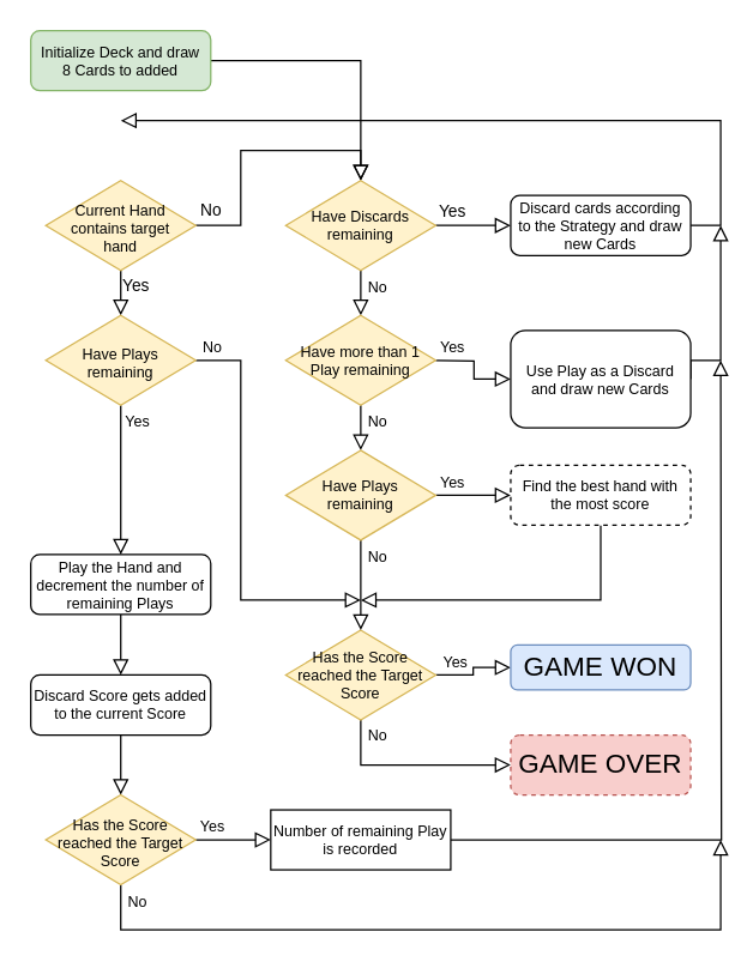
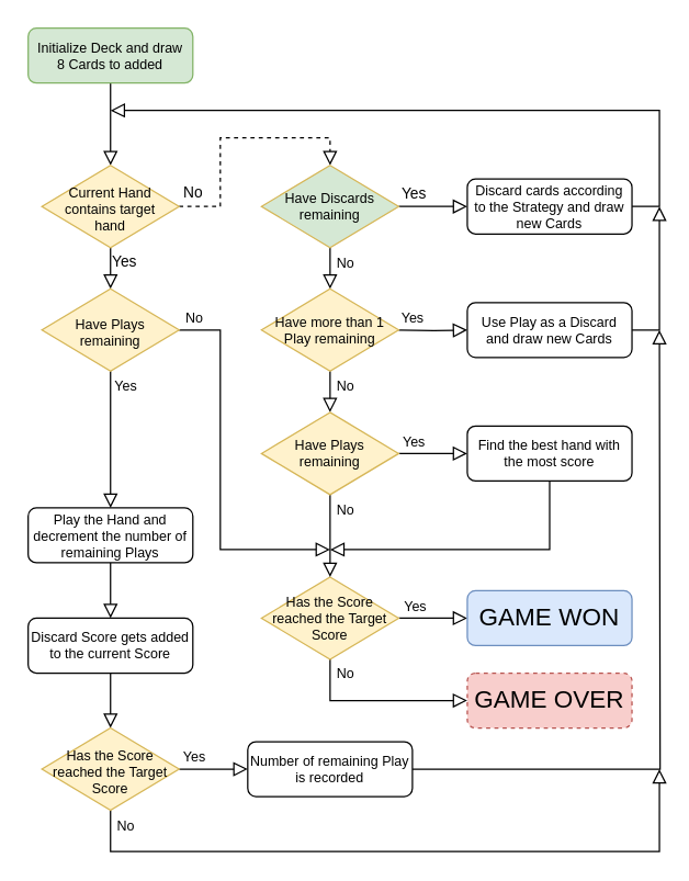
  <mxCell id="0" />
  <mxCell id="1" parent="0" />
- <mxCell id="2" value="" style="rounded=0;html=1;jettySize=auto;orthogonalLoop=1;fontSize=11;endArrow=block;endFill=0;endSize=8;strokeWidth=1;shadow=0;labelBackgroundColor=none;edgeStyle=orthogonalEdgeStyle;" parent="1" source="3" target="11" edge="1"><mxGeometry relative="1" as="geometry" /></mxCell>
+ <mxCell id="2" value="" style="rounded=0;html=1;jettySize=auto;orthogonalLoop=1;fontSize=11;endArrow=block;endFill=0;endSize=8;strokeWidth=1;shadow=0;labelBackgroundColor=none;edgeStyle=orthogonalEdgeStyle;" parent="1" source="3" target="6" edge="1"><mxGeometry relative="1" as="geometry" /></mxCell>
  <mxCell id="3" value="Initialize Deck and draw&lt;div&gt;8 Cards to added&lt;/div&gt;" style="rounded=1;whiteSpace=wrap;html=1;fontSize=10;glass=0;strokeWidth=1;shadow=0;fillColor=#d5e8d4;strokeColor=#82b366;" parent="1" vertex="1"><mxGeometry x="20" y="20" width="120" height="40" as="geometry" /></mxCell>
  <mxCell id="4" value="Yes" style="rounded=0;html=1;jettySize=auto;orthogonalLoop=1;fontSize=11;endArrow=block;endFill=0;endSize=8;strokeWidth=1;shadow=0;labelBackgroundColor=none;edgeStyle=orthogonalEdgeStyle;entryX=0.5;entryY=0;entryDx=0;entryDy=0;" parent="1" source="6" target="30" edge="1"><mxGeometry x="0.201" y="10" relative="1" as="geometry"><mxPoint as="offset" /><mxPoint x="80" y="210" as="targetPoint" /></mxGeometry></mxCell>
- <mxCell id="5" value="No" style="edgeStyle=orthogonalEdgeStyle;rounded=0;html=1;jettySize=auto;orthogonalLoop=1;fontSize=11;endArrow=block;endFill=0;endSize=8;strokeWidth=1;shadow=0;labelBackgroundColor=none;entryX=0.5;entryY=0;entryDx=0;entryDy=0;" parent="1" source="6" target="11" edge="1"><mxGeometry x="-0.889" y="10" relative="1" as="geometry"><mxPoint as="offset" /><mxPoint x="180" y="150" as="targetPoint" /></mxGeometry></mxCell>
+ <mxCell id="5" value="No" style="edgeStyle=orthogonalEdgeStyle;rounded=0;html=1;jettySize=auto;orthogonalLoop=1;fontSize=11;endArrow=block;endFill=0;endSize=8;strokeWidth=1;shadow=0;labelBackgroundColor=none;entryX=0.5;entryY=0;entryDx=0;entryDy=0;dashed=1;" parent="1" source="6" target="11" edge="1"><mxGeometry x="-0.889" y="10" relative="1" as="geometry"><mxPoint as="offset" /><mxPoint x="180" y="150" as="targetPoint" /></mxGeometry></mxCell>
  <mxCell id="6" value="Current Hand&lt;div&gt;contains target&lt;/div&gt;&lt;div&gt;hand&lt;/div&gt;" style="rhombus;html=1;shadow=0;align=center;strokeWidth=1;spacing=6;spacingTop=4;spacingLeft=0;spacingRight=0;whiteSpace=wrap;fontSize=10;fillColor=#fff2cc;strokeColor=#d6b656;" parent="1" vertex="1"><mxGeometry x="30" y="120" width="100" height="60" as="geometry" /></mxCell>
  <mxCell id="7" value="" style="edgeStyle=orthogonalEdgeStyle;shape=connector;rounded=0;orthogonalLoop=1;jettySize=auto;html=1;shadow=0;strokeColor=default;strokeWidth=1;align=center;verticalAlign=middle;fontFamily=Helvetica;fontSize=11;fontColor=default;labelBackgroundColor=none;endArrow=block;endFill=0;endSize=8;" edge="1" parent="1" source="11" target="13"><mxGeometry relative="1" as="geometry" /></mxCell>
  <mxCell id="8" value="Yes" style="edgeLabel;html=1;align=center;verticalAlign=middle;resizable=0;points=[];fontFamily=Helvetica;fontSize=11;fontColor=default;labelBackgroundColor=none;" vertex="1" connectable="0" parent="7"><mxGeometry x="-0.5" relative="1" as="geometry"><mxPoint x="-3" y="-10" as="offset" /></mxGeometry></mxCell>
  <mxCell id="9" value="" style="edgeStyle=orthogonalEdgeStyle;shape=connector;rounded=0;orthogonalLoop=1;jettySize=auto;html=1;shadow=0;strokeColor=default;strokeWidth=1;align=center;verticalAlign=middle;fontFamily=Helvetica;fontSize=10;fontColor=default;labelBackgroundColor=none;endArrow=block;endFill=0;endSize=8;" edge="1" parent="1" source="11"><mxGeometry relative="1" as="geometry"><mxPoint x="240.029" y="210.017" as="targetPoint" /></mxGeometry></mxCell>
  <mxCell id="10" value="No" style="edgeLabel;html=1;align=center;verticalAlign=middle;resizable=0;points=[];shadow=0;strokeColor=default;strokeWidth=1;spacingLeft=0;spacingRight=0;spacingTop=0;spacing=6;fontFamily=Helvetica;fontSize=10;fontColor=default;fillColor=default;" vertex="1" connectable="0" parent="9"><mxGeometry x="0.22" y="2" relative="1" as="geometry"><mxPoint x="8" y="-9" as="offset" /></mxGeometry></mxCell>
- <mxCell id="11" value="Have Discards remaining" style="rhombus;html=1;shadow=0;align=center;strokeWidth=1;spacing=6;spacingTop=0;spacingLeft=0;spacingRight=0;whiteSpace=wrap;fontSize=10;fillColor=#fff2cc;strokeColor=#d6b656;" vertex="1" parent="1"><mxGeometry x="190" y="120" width="100" height="60" as="geometry" /></mxCell>
+ <mxCell id="11" value="Have Discards remaining" style="rhombus;html=1;shadow=0;align=center;strokeWidth=1;spacing=6;spacingTop=0;spacingLeft=0;spacingRight=0;whiteSpace=wrap;fontSize=10;fillColor=#d5e8d4;strokeColor=#d6b656;" vertex="1" parent="1"><mxGeometry x="190" y="120" width="100" height="60" as="geometry" /></mxCell>
  <mxCell id="12" value="" style="edgeStyle=orthogonalEdgeStyle;shape=connector;rounded=0;orthogonalLoop=1;jettySize=auto;html=1;shadow=0;strokeColor=default;strokeWidth=1;align=center;verticalAlign=middle;fontFamily=Helvetica;fontSize=11;fontColor=default;labelBackgroundColor=none;endArrow=block;endFill=0;endSize=8;exitX=1;exitY=0.5;exitDx=0;exitDy=0;" edge="1" parent="1" source="13"><mxGeometry relative="1" as="geometry"><mxPoint x="80" y="80" as="targetPoint" /><Array as="points"><mxPoint x="480" y="150" /><mxPoint x="480" y="80" /></Array></mxGeometry></mxCell>
  <mxCell id="13" value="Discard cards according to the Strategy and draw&lt;div&gt;new Cards&lt;/div&gt;" style="rounded=1;whiteSpace=wrap;html=1;fontSize=10;glass=0;strokeWidth=1;shadow=0;" vertex="1" parent="1"><mxGeometry x="340" y="130" width="120" height="40" as="geometry" /></mxCell>
  <mxCell id="14" value="" style="edgeStyle=orthogonalEdgeStyle;shape=connector;rounded=0;orthogonalLoop=1;jettySize=auto;html=1;shadow=0;strokeColor=default;strokeWidth=1;align=center;verticalAlign=middle;fontFamily=Helvetica;fontSize=10;fontColor=default;labelBackgroundColor=none;endArrow=block;endFill=0;endSize=8;" edge="1" parent="1" target="20"><mxGeometry relative="1" as="geometry"><mxPoint x="290" y="240" as="sourcePoint" /></mxGeometry></mxCell>
  <mxCell id="15" value="Yes" style="edgeLabel;html=1;align=center;verticalAlign=middle;resizable=0;points=[];shadow=0;strokeColor=default;strokeWidth=1;spacingLeft=0;spacingRight=0;spacingTop=0;spacing=6;fontFamily=Helvetica;fontSize=10;fontColor=default;fillColor=default;" vertex="1" connectable="0" parent="14"><mxGeometry x="-0.792" y="-2" relative="1" as="geometry"><mxPoint x="5" y="-12" as="offset" /></mxGeometry></mxCell>
  <mxCell id="16" value="" style="edgeStyle=orthogonalEdgeStyle;shape=connector;rounded=0;orthogonalLoop=1;jettySize=auto;html=1;shadow=0;strokeColor=default;strokeWidth=1;align=center;verticalAlign=middle;fontFamily=Helvetica;fontSize=10;fontColor=default;labelBackgroundColor=none;endArrow=block;endFill=0;endSize=8;entryX=0.5;entryY=0;entryDx=0;entryDy=0;" edge="1" parent="1" target="48"><mxGeometry relative="1" as="geometry"><mxPoint x="240" y="270" as="sourcePoint" /><mxPoint x="240" y="300" as="targetPoint" /><Array as="points" /></mxGeometry></mxCell>
  <mxCell id="17" value="No" style="edgeLabel;html=1;align=center;verticalAlign=middle;resizable=0;points=[];shadow=0;strokeColor=default;strokeWidth=1;spacingLeft=0;spacingRight=0;spacingTop=0;spacing=6;fontFamily=Helvetica;fontSize=10;fontColor=default;fillColor=default;" vertex="1" connectable="0" parent="16"><mxGeometry relative="1" as="geometry"><mxPoint x="10" y="-5" as="offset" /></mxGeometry></mxCell>
  <mxCell id="18" value="Have more than 1 Play remaining" style="rhombus;html=1;shadow=0;align=center;strokeWidth=1;spacing=6;spacingTop=0;spacingLeft=0;spacingRight=0;whiteSpace=wrap;fontSize=10;fillColor=#fff2cc;strokeColor=#d6b656;" vertex="1" parent="1"><mxGeometry x="190" y="210" width="100" height="60" as="geometry" /></mxCell>
  <mxCell id="19" style="edgeStyle=orthogonalEdgeStyle;shape=connector;rounded=0;orthogonalLoop=1;jettySize=auto;html=1;shadow=0;strokeColor=default;strokeWidth=1;align=center;verticalAlign=middle;fontFamily=Helvetica;fontSize=10;fontColor=default;labelBackgroundColor=none;endArrow=block;endFill=0;endSize=8;exitX=1;exitY=0.5;exitDx=0;exitDy=0;" edge="1" parent="1" source="20"><mxGeometry relative="1" as="geometry"><mxPoint x="480" y="150" as="targetPoint" /><Array as="points"><mxPoint x="480" y="240" /></Array></mxGeometry></mxCell>
- <mxCell id="20" value="Use Play as a Discard&lt;div&gt;and draw&amp;nbsp;&lt;span style=&quot;background-color: transparent; color: light-dark(rgb(0, 0, 0), rgb(255, 255, 255));&quot;&gt;new Cards&lt;/span&gt;&lt;/div&gt;" style="rounded=1;whiteSpace=wrap;html=1;fontSize=10;glass=0;strokeWidth=1;shadow=0;" vertex="1" parent="1"><mxGeometry x="340" y="220" width="120" height="65" as="geometry" /></mxCell>
+ <mxCell id="20" value="Use Play as a Discard&lt;div&gt;and draw&amp;nbsp;&lt;span style=&quot;background-color: transparent; color: light-dark(rgb(0, 0, 0), rgb(255, 255, 255));&quot;&gt;new Cards&lt;/span&gt;&lt;/div&gt;" style="rounded=1;whiteSpace=wrap;html=1;fontSize=10;glass=0;strokeWidth=1;shadow=0;" vertex="1" parent="1"><mxGeometry x="340" y="220" width="120" height="40" as="geometry" /></mxCell>
  <mxCell id="21" value="GAME OVER" style="rounded=1;whiteSpace=wrap;html=1;fontSize=18;glass=0;strokeWidth=1;shadow=0;fillColor=#f8cecc;strokeColor=#b85450;dashed=1;" vertex="1" parent="1"><mxGeometry x="340" y="490" width="120" height="40" as="geometry" /></mxCell>
  <mxCell id="22" value="" style="edgeStyle=orthogonalEdgeStyle;shape=connector;rounded=0;orthogonalLoop=1;jettySize=auto;html=1;shadow=0;strokeColor=default;strokeWidth=1;align=center;verticalAlign=middle;fontFamily=Helvetica;fontSize=10;fontColor=default;labelBackgroundColor=none;endArrow=block;endFill=0;endSize=8;" edge="1" parent="1" source="23" target="25"><mxGeometry relative="1" as="geometry" /></mxCell>
  <mxCell id="23" value="Play the Hand&lt;span style=&quot;background-color: transparent; color: light-dark(rgb(0, 0, 0), rgb(255, 255, 255));&quot;&gt;&amp;nbsp;and decrement the number of remaining Plays&lt;/span&gt;" style="rounded=1;whiteSpace=wrap;html=1;fontSize=10;glass=0;strokeWidth=1;shadow=0;" vertex="1" parent="1"><mxGeometry x="20" y="369.62" width="120" height="40" as="geometry" /></mxCell>
  <mxCell id="24" value="" style="edgeStyle=orthogonalEdgeStyle;shape=connector;rounded=0;orthogonalLoop=1;jettySize=auto;html=1;shadow=0;strokeColor=default;strokeWidth=1;align=center;verticalAlign=middle;fontFamily=Helvetica;fontSize=10;fontColor=default;labelBackgroundColor=none;endArrow=block;endFill=0;endSize=8;" edge="1" parent="1" source="25" target="35"><mxGeometry relative="1" as="geometry" /></mxCell>
  <mxCell id="25" value="Discard Score gets added to the current Score" style="rounded=1;whiteSpace=wrap;html=1;fontSize=10;glass=0;strokeWidth=1;shadow=0;" vertex="1" parent="1"><mxGeometry x="20" y="450" width="120" height="40" as="geometry" /></mxCell>
  <mxCell id="26" value="" style="edgeStyle=orthogonalEdgeStyle;shape=connector;rounded=0;orthogonalLoop=1;jettySize=auto;html=1;shadow=0;strokeColor=default;strokeWidth=1;align=center;verticalAlign=middle;fontFamily=Helvetica;fontSize=10;fontColor=default;labelBackgroundColor=none;endArrow=block;endFill=0;endSize=8;" edge="1" parent="1" source="30" target="23"><mxGeometry relative="1" as="geometry" /></mxCell>
  <mxCell id="27" value="Yes" style="edgeLabel;html=1;align=center;verticalAlign=middle;resizable=0;points=[];shadow=0;strokeColor=default;strokeWidth=1;spacingLeft=0;spacingRight=0;spacingTop=0;spacing=6;fontFamily=Helvetica;fontSize=10;fontColor=default;fillColor=default;" vertex="1" connectable="0" parent="26"><mxGeometry x="-0.358" relative="1" as="geometry"><mxPoint x="10" y="-22" as="offset" /></mxGeometry></mxCell>
  <mxCell id="28" value="" style="edgeStyle=orthogonalEdgeStyle;shape=connector;rounded=0;orthogonalLoop=1;jettySize=auto;html=1;shadow=0;strokeColor=default;strokeWidth=1;align=center;verticalAlign=middle;fontFamily=Helvetica;fontSize=10;fontColor=default;labelBackgroundColor=none;endArrow=block;endFill=0;endSize=8;" edge="1" parent="1" source="30"><mxGeometry relative="1" as="geometry"><mxPoint x="240" y="400" as="targetPoint" /><Array as="points"><mxPoint x="160" y="240" /><mxPoint x="160" y="400" /><mxPoint x="240" y="400" /></Array></mxGeometry></mxCell>
  <mxCell id="29" value="No" style="edgeLabel;html=1;align=center;verticalAlign=middle;resizable=0;points=[];shadow=0;strokeColor=default;strokeWidth=1;spacingLeft=0;spacingRight=0;spacingTop=0;spacing=6;fontFamily=Helvetica;fontSize=10;fontColor=default;fillColor=default;" vertex="1" connectable="0" parent="28"><mxGeometry x="-0.873" y="-1" relative="1" as="geometry"><mxPoint x="-7" y="-11" as="offset" /></mxGeometry></mxCell>
  <mxCell id="30" value="Have Plays remaining" style="rhombus;html=1;shadow=0;align=center;strokeWidth=1;spacing=6;spacingTop=4;spacingLeft=0;spacingRight=0;whiteSpace=wrap;fontSize=10;fillColor=#fff2cc;strokeColor=#d6b656;" vertex="1" parent="1"><mxGeometry x="30" y="210" width="100" height="60" as="geometry" /></mxCell>
  <mxCell id="31" value="" style="edgeStyle=orthogonalEdgeStyle;shape=connector;rounded=0;orthogonalLoop=1;jettySize=auto;html=1;shadow=0;strokeColor=default;strokeWidth=1;align=center;verticalAlign=middle;fontFamily=Helvetica;fontSize=10;fontColor=default;labelBackgroundColor=none;endArrow=block;endFill=0;endSize=8;" edge="1" parent="1" source="35" target="37"><mxGeometry relative="1" as="geometry" /></mxCell>
  <mxCell id="32" value="Yes" style="edgeLabel;html=1;align=center;verticalAlign=middle;resizable=0;points=[];shadow=0;strokeColor=default;strokeWidth=1;spacingLeft=0;spacingRight=0;spacingTop=0;spacing=6;fontFamily=Helvetica;fontSize=10;fontColor=default;fillColor=default;" vertex="1" connectable="0" parent="31"><mxGeometry x="-0.478" y="2" relative="1" as="geometry"><mxPoint x="-3" y="-8" as="offset" /></mxGeometry></mxCell>
  <mxCell id="33" style="edgeStyle=orthogonalEdgeStyle;shape=connector;rounded=0;orthogonalLoop=1;jettySize=auto;html=1;shadow=0;strokeColor=default;strokeWidth=1;align=center;verticalAlign=middle;fontFamily=Helvetica;fontSize=10;fontColor=default;labelBackgroundColor=none;endArrow=block;endFill=0;endSize=8;exitX=0.5;exitY=1;exitDx=0;exitDy=0;" edge="1" parent="1" source="35"><mxGeometry relative="1" as="geometry"><mxPoint x="480" y="560" as="targetPoint" /><mxPoint x="80" y="595" as="sourcePoint" /><Array as="points"><mxPoint x="80" y="620" /><mxPoint x="480" y="620" /></Array></mxGeometry></mxCell>
  <mxCell id="34" value="No" style="edgeLabel;html=1;align=center;verticalAlign=middle;resizable=0;points=[];shadow=0;strokeColor=default;strokeWidth=1;spacingLeft=0;spacingRight=0;spacingTop=0;spacing=6;fontFamily=Helvetica;fontSize=10;fontColor=default;fillColor=default;" vertex="1" connectable="0" parent="33"><mxGeometry x="-0.974" relative="1" as="geometry"><mxPoint x="10" y="4" as="offset" /></mxGeometry></mxCell>
  <mxCell id="35" value="Has the Score reached the Target Score" style="rhombus;html=1;shadow=0;align=center;strokeWidth=1;spacing=6;spacingTop=4;spacingLeft=0;spacingRight=0;whiteSpace=wrap;fontSize=10;fillColor=#fff2cc;strokeColor=#d6b656;" vertex="1" parent="1"><mxGeometry x="30" y="530" width="100" height="60" as="geometry" /></mxCell>
  <mxCell id="36" style="edgeStyle=orthogonalEdgeStyle;shape=connector;rounded=0;orthogonalLoop=1;jettySize=auto;html=1;shadow=0;strokeColor=default;strokeWidth=1;align=center;verticalAlign=middle;fontFamily=Helvetica;fontSize=10;fontColor=default;labelBackgroundColor=none;endArrow=block;endFill=0;endSize=8;" edge="1" parent="1" source="37"><mxGeometry relative="1" as="geometry"><mxPoint x="480" y="240" as="targetPoint" /></mxGeometry></mxCell>
- <mxCell id="37" value="Number of remaining Play is recorded" style="whiteSpace=wrap;html=1;fontSize=10;glass=0;strokeWidth=1;shadow=0;rounded=0;" vertex="1" parent="1"><mxGeometry x="180" y="540" width="120" height="40" as="geometry" /></mxCell>
+ <mxCell id="37" value="Number of remaining Play is recorded" style="rounded=1;whiteSpace=wrap;html=1;fontSize=10;glass=0;strokeWidth=1;shadow=0;" vertex="1" parent="1"><mxGeometry x="180" y="540" width="120" height="40" as="geometry" /></mxCell>
  <mxCell id="38" value="" style="edgeStyle=orthogonalEdgeStyle;shape=connector;rounded=0;orthogonalLoop=1;jettySize=auto;html=1;shadow=0;strokeColor=default;strokeWidth=1;align=center;verticalAlign=middle;fontFamily=Helvetica;fontSize=10;fontColor=default;labelBackgroundColor=none;endArrow=block;endFill=0;endSize=8;entryX=0;entryY=0.5;entryDx=0;entryDy=0;" edge="1" parent="1" source="42" target="43"><mxGeometry relative="1" as="geometry" /></mxCell>
  <mxCell id="39" value="Yes" style="edgeLabel;html=1;align=center;verticalAlign=middle;resizable=0;points=[];shadow=0;strokeColor=default;strokeWidth=1;spacingLeft=0;spacingRight=0;spacingTop=0;spacing=6;fontFamily=Helvetica;fontSize=10;fontColor=default;fillColor=default;" vertex="1" connectable="0" parent="38"><mxGeometry x="-0.379" y="3" relative="1" as="geometry"><mxPoint x="-5" y="-7" as="offset" /></mxGeometry></mxCell>
  <mxCell id="40" style="edgeStyle=orthogonalEdgeStyle;shape=connector;rounded=0;orthogonalLoop=1;jettySize=auto;html=1;entryX=0;entryY=0.5;entryDx=0;entryDy=0;shadow=0;strokeColor=default;strokeWidth=1;align=center;verticalAlign=middle;fontFamily=Helvetica;fontSize=10;fontColor=default;labelBackgroundColor=none;endArrow=block;endFill=0;endSize=8;" edge="1" parent="1" source="42" target="21"><mxGeometry relative="1" as="geometry"><mxPoint x="330" y="520" as="targetPoint" /><Array as="points"><mxPoint x="240" y="510" /></Array></mxGeometry></mxCell>
  <mxCell id="41" value="No" style="edgeLabel;html=1;align=center;verticalAlign=middle;resizable=0;points=[];shadow=0;strokeColor=default;strokeWidth=1;spacingLeft=0;spacingRight=0;spacingTop=0;spacing=6;fontFamily=Helvetica;fontSize=10;fontColor=default;fillColor=default;" vertex="1" connectable="0" parent="40"><mxGeometry x="-0.797" y="-2" relative="1" as="geometry"><mxPoint x="12" y="-4" as="offset" /></mxGeometry></mxCell>
  <mxCell id="42" value="Has the Score reached the Target Score" style="rhombus;html=1;shadow=0;align=center;strokeWidth=1;spacing=6;spacingTop=0;spacingLeft=0;spacingRight=0;whiteSpace=wrap;fontSize=10;fillColor=#fff2cc;strokeColor=#d6b656;" vertex="1" parent="1"><mxGeometry x="190" y="420" width="100" height="60" as="geometry" /></mxCell>
- <mxCell id="43" value="GAME WON" style="rounded=1;whiteSpace=wrap;html=1;fontSize=18;glass=0;strokeWidth=1;shadow=0;fillColor=#dae8fc;strokeColor=#6c8ebf;" vertex="1" parent="1"><mxGeometry x="340" y="430" width="120" height="30" as="geometry" /></mxCell>
+ <mxCell id="43" value="GAME WON" style="rounded=1;whiteSpace=wrap;html=1;fontSize=18;glass=0;strokeWidth=1;shadow=0;fillColor=#dae8fc;strokeColor=#6c8ebf;" vertex="1" parent="1"><mxGeometry x="340" y="430" width="120" height="40" as="geometry" /></mxCell>
  <mxCell id="44" value="" style="edgeStyle=orthogonalEdgeStyle;shape=connector;rounded=0;orthogonalLoop=1;jettySize=auto;html=1;shadow=0;strokeColor=default;strokeWidth=1;align=center;verticalAlign=middle;fontFamily=Helvetica;fontSize=10;fontColor=default;labelBackgroundColor=none;endArrow=block;endFill=0;endSize=8;" edge="1" parent="1" source="48" target="50"><mxGeometry relative="1" as="geometry" /></mxCell>
  <mxCell id="45" value="Yes" style="edgeLabel;html=1;align=center;verticalAlign=middle;resizable=0;points=[];shadow=0;strokeColor=default;strokeWidth=1;spacingLeft=0;spacingRight=0;spacingTop=0;spacing=6;fontFamily=Helvetica;fontSize=10;fontColor=default;fillColor=default;" vertex="1" connectable="0" parent="44"><mxGeometry x="-0.591" y="-2" relative="1" as="geometry"><mxPoint y="-12" as="offset" /></mxGeometry></mxCell>
  <mxCell id="46" value="" style="edgeStyle=orthogonalEdgeStyle;shape=connector;rounded=0;orthogonalLoop=1;jettySize=auto;html=1;shadow=0;strokeColor=default;strokeWidth=1;align=center;verticalAlign=middle;fontFamily=Helvetica;fontSize=10;fontColor=default;labelBackgroundColor=none;endArrow=block;endFill=0;endSize=8;" edge="1" parent="1" source="48" target="42"><mxGeometry relative="1" as="geometry" /></mxCell>
  <mxCell id="47" value="No" style="edgeLabel;html=1;align=center;verticalAlign=middle;resizable=0;points=[];shadow=0;strokeColor=default;strokeWidth=1;spacingLeft=0;spacingRight=0;spacingTop=0;spacing=6;fontFamily=Helvetica;fontSize=10;fontColor=default;fillColor=default;" vertex="1" connectable="0" parent="46"><mxGeometry x="-0.607" relative="1" as="geometry"><mxPoint x="10" y="-2" as="offset" /></mxGeometry></mxCell>
  <mxCell id="48" value="Have Plays remaining" style="rhombus;html=1;shadow=0;align=center;strokeWidth=1;spacing=6;spacingTop=0;spacingLeft=0;spacingRight=0;whiteSpace=wrap;fontSize=10;fillColor=#fff2cc;strokeColor=#d6b656;" vertex="1" parent="1"><mxGeometry x="190" y="300" width="100" height="60" as="geometry" /></mxCell>
  <mxCell id="49" style="edgeStyle=orthogonalEdgeStyle;shape=connector;rounded=0;orthogonalLoop=1;jettySize=auto;html=1;shadow=0;strokeColor=default;strokeWidth=1;align=center;verticalAlign=middle;fontFamily=Helvetica;fontSize=10;fontColor=default;labelBackgroundColor=none;endArrow=block;endFill=0;endSize=8;" edge="1" parent="1" source="50"><mxGeometry relative="1" as="geometry"><mxPoint x="240" y="400" as="targetPoint" /><Array as="points"><mxPoint x="400" y="400" /></Array></mxGeometry></mxCell>
- <mxCell id="50" value="Find the best hand with the most score" style="rounded=1;whiteSpace=wrap;html=1;fontSize=10;glass=0;strokeWidth=1;shadow=0;dashed=1;" vertex="1" parent="1"><mxGeometry x="340" y="310" width="120" height="40" as="geometry" /></mxCell>
+ <mxCell id="50" value="Find the best hand with the most score" style="rounded=1;whiteSpace=wrap;html=1;fontSize=10;glass=0;strokeWidth=1;shadow=0;" vertex="1" parent="1"><mxGeometry x="340" y="310" width="120" height="40" as="geometry" /></mxCell>
